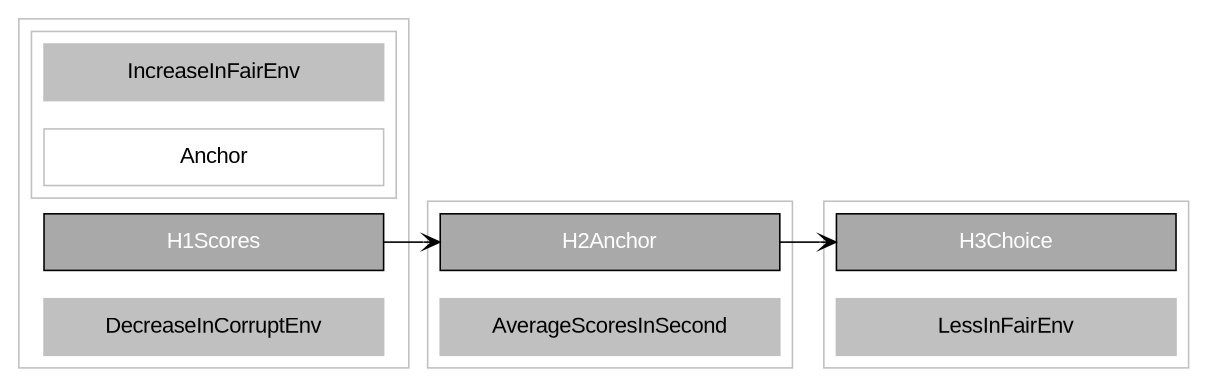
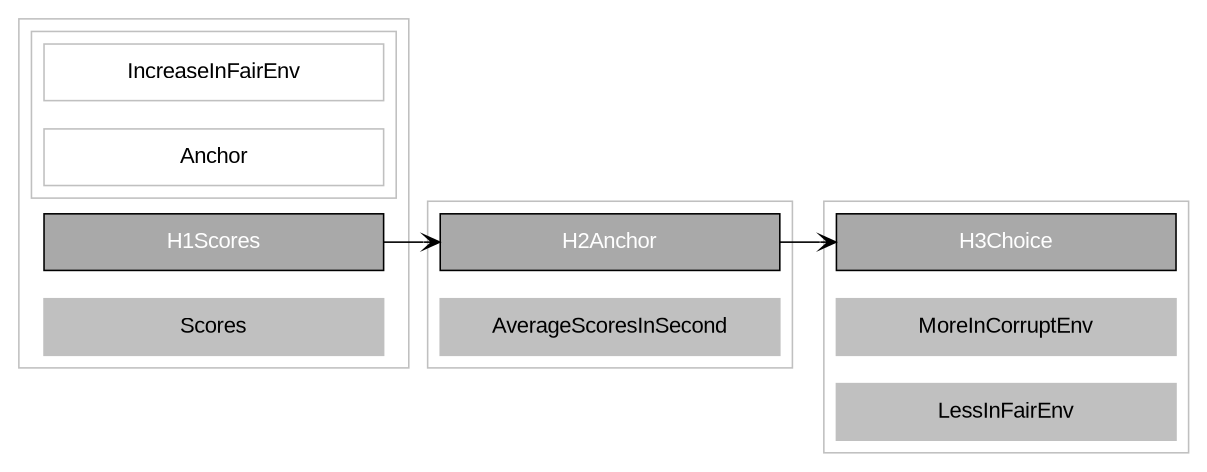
  digraph {
    color=grey
    fontname="Liberation Sans"
    rankdir=LR
    node [color=grey fillcolor=grey fixedsize=true fontcolor=black fontname="Liberation Sans" shape=rectangle style=filled]
    edge [arrowhead=vee fontname="Liberation Sans"]
-   IncreaseInFairEnv [width=3]
+   IncreaseInFairEnv [fillcolor=white width=3]
    n2 [fillcolor=white label=Anchor width=3]
    H1Scores [fillcolor=darkgrey fixedsize=false fontcolor=white width=3 color=""]
-   DecreaseInCorruptEnv [width=3]
+   DecreaseInCorruptEnv [width=3 label=Scores]
    H2Anchor [fillcolor=darkgrey fixedsize=false fontcolor=white width=3 color=""]
    AverageScoresInSecond [width=3]
    H3Choice [fillcolor=darkgrey fixedsize=false fontcolor=white width=3 color=""]
+   MoreInCorruptEnv [width=3]
    LessInFairEnv [width=3]
    subgraph cluster_1 {
      rank=same
      H1Scores
      DecreaseInCorruptEnv
      subgraph cluster_2 {
        rank=same
        IncreaseInFairEnv
        n2
      }
    }
    subgraph cluster_3 {
      rank=same
      H2Anchor
      AverageScoresInSecond
    }
    subgraph cluster_4 {
      rank=same
      H3Choice
+     MoreInCorruptEnv
      LessInFairEnv
    }
    H1Scores -> H2Anchor
    H2Anchor -> H3Choice
  }
